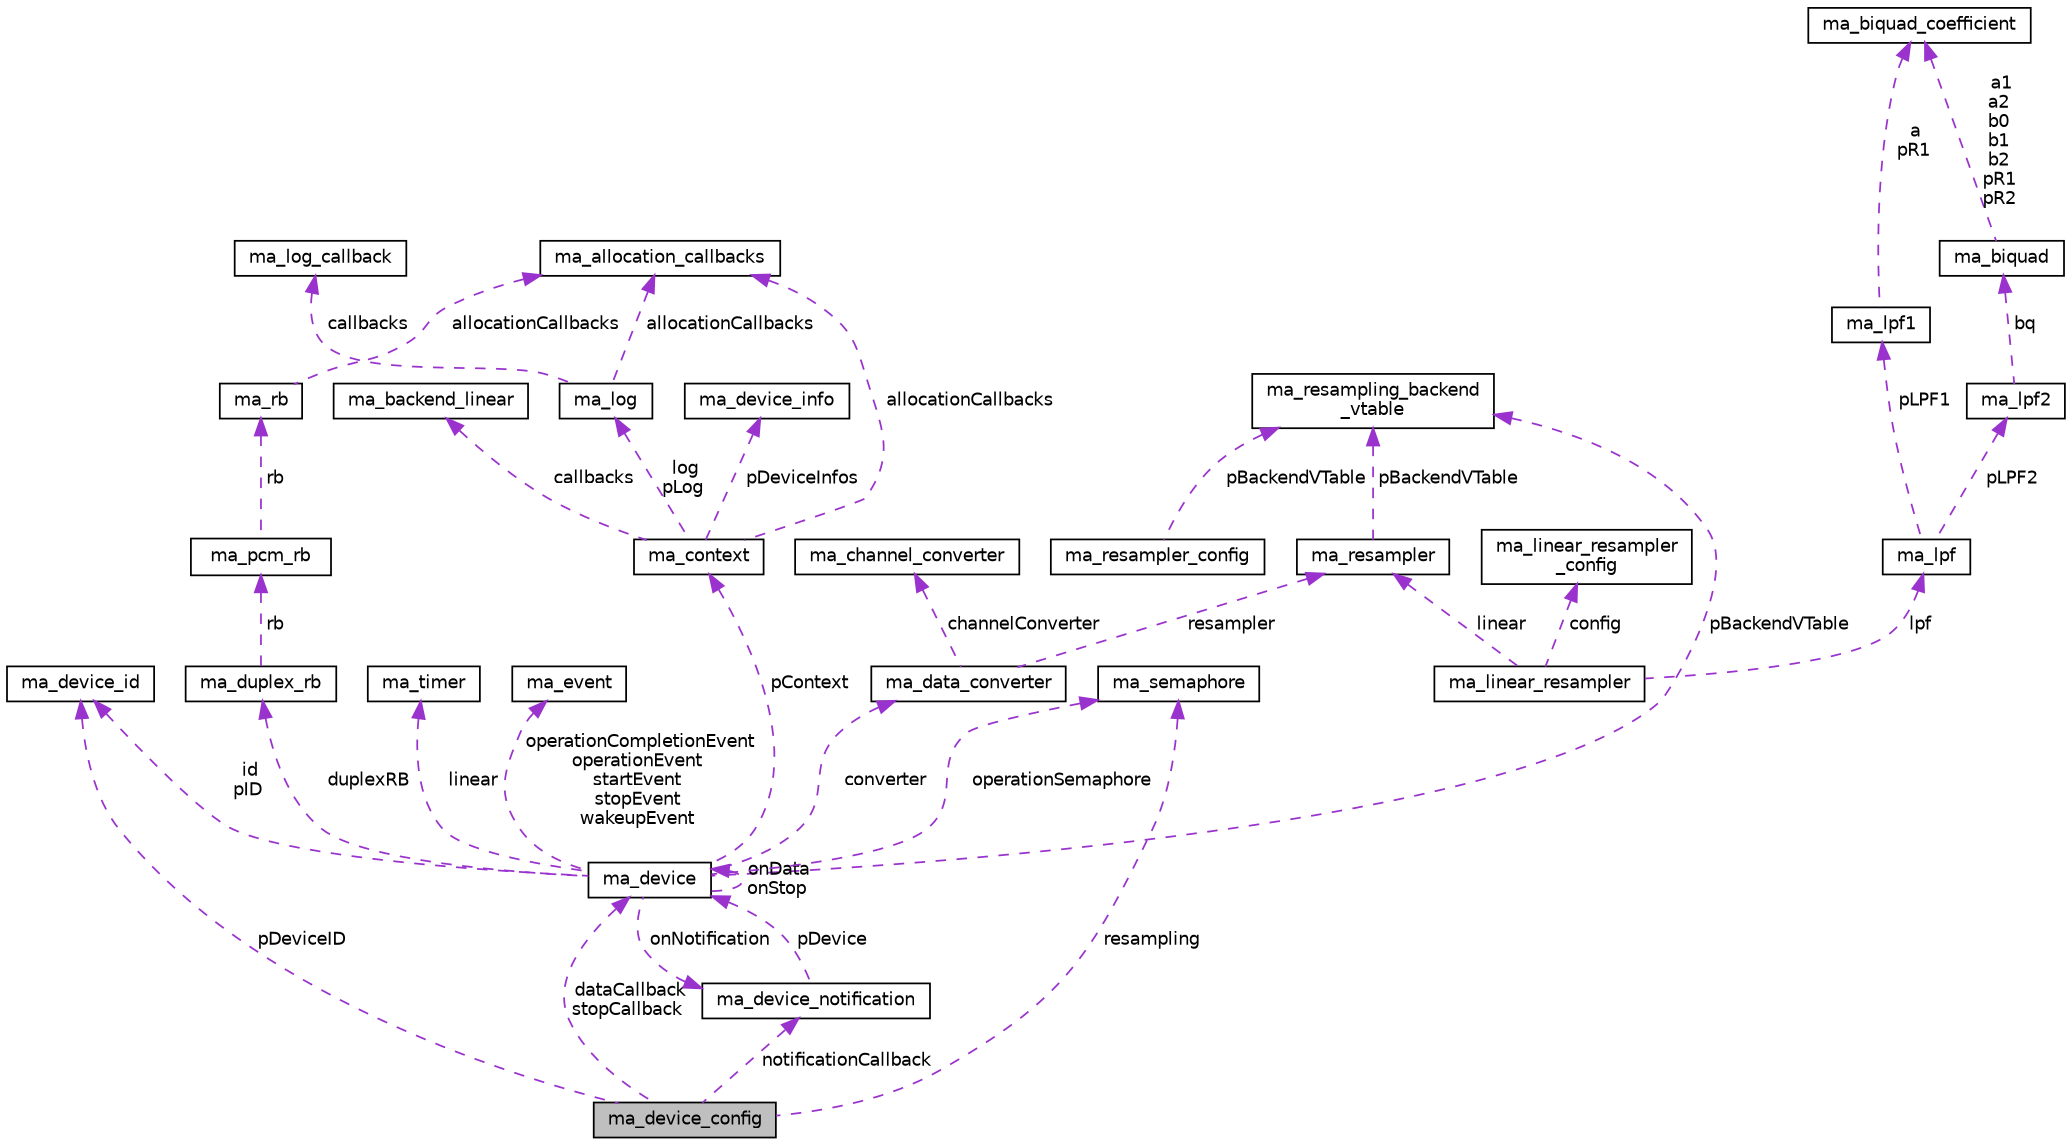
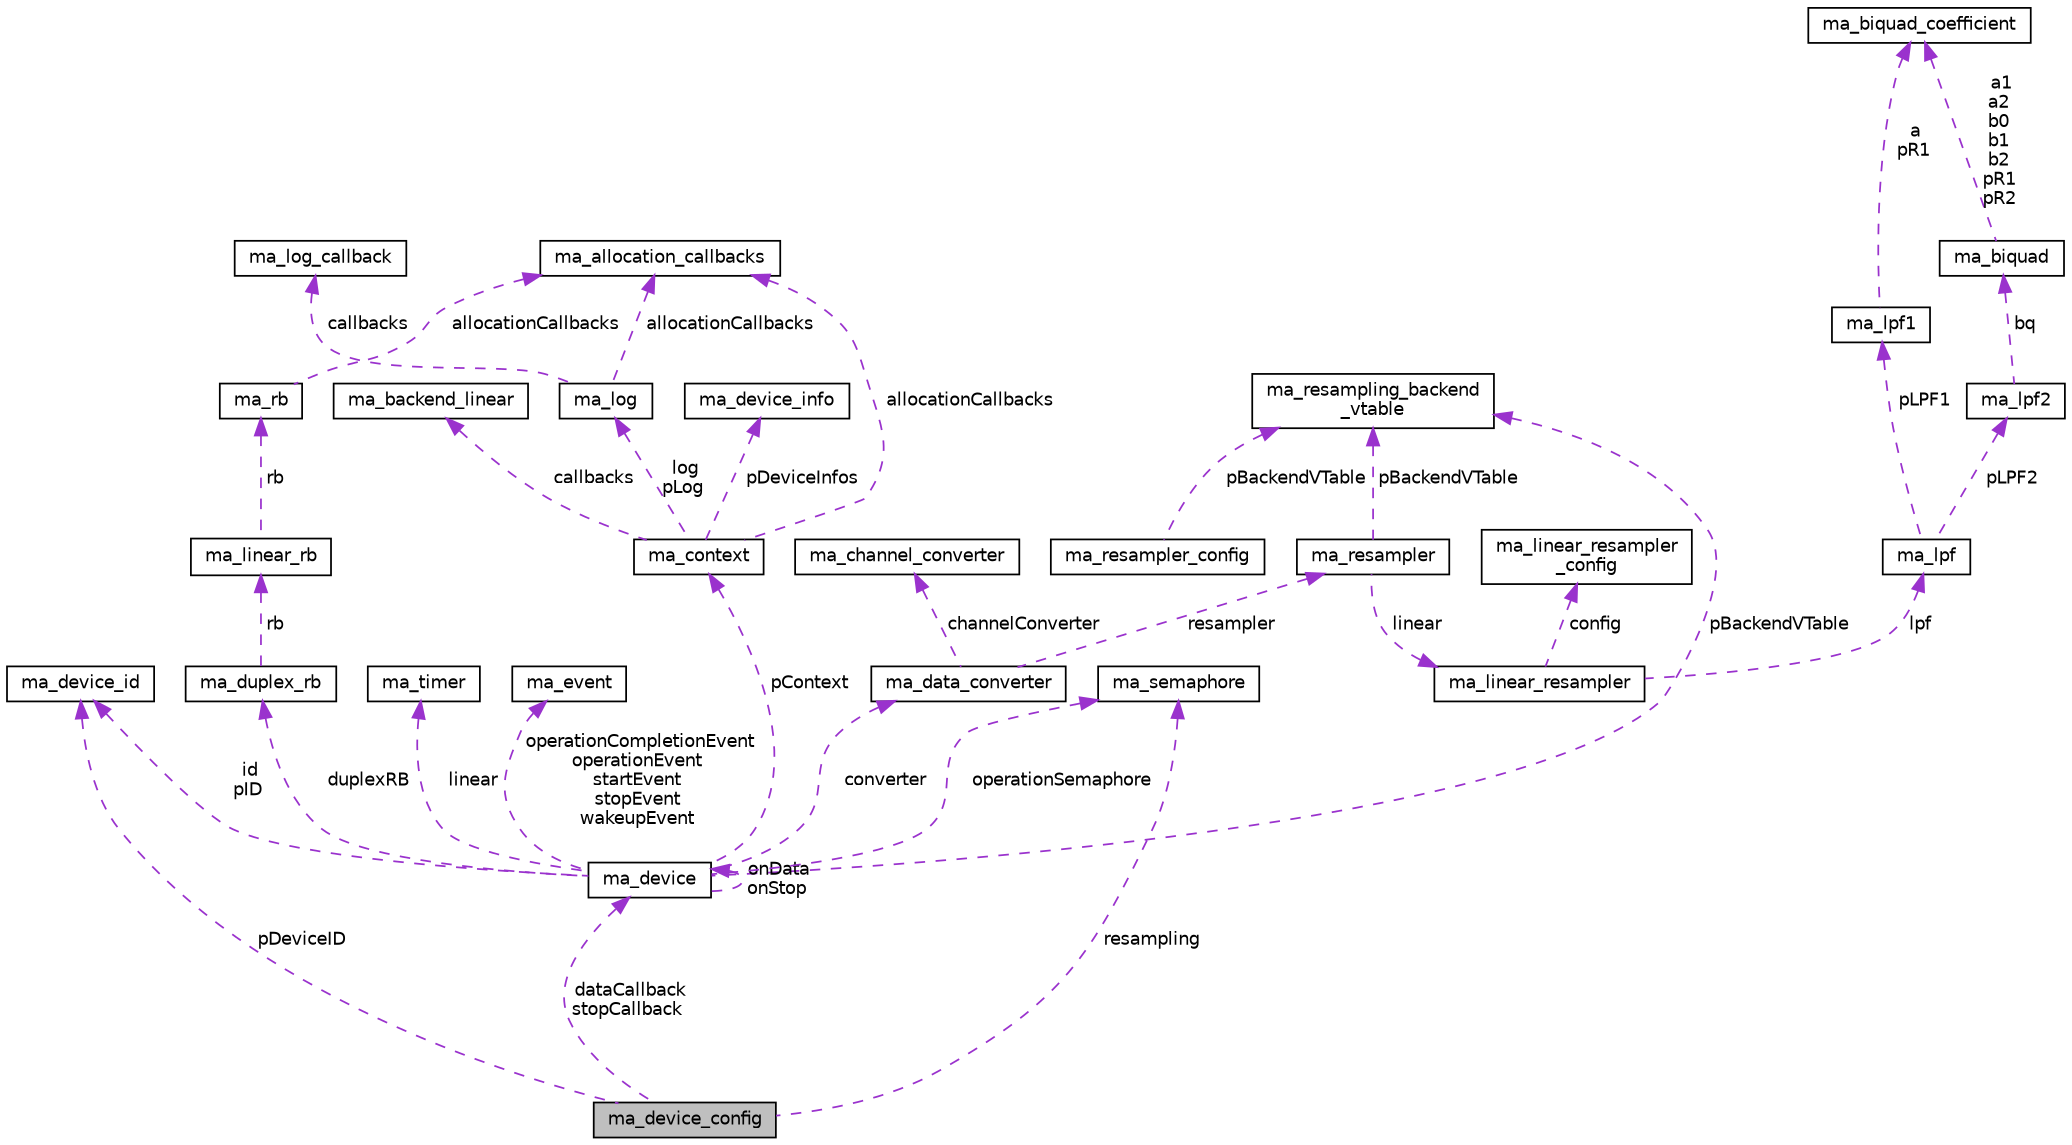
  digraph {
    rankdir=TB
    node [color=black fillcolor=white fontname=Helvetica fontsize=10 shape=record style=filled]
    edge [color=darkorchid3 dir=back fontname=Helvetica fontsize=10 labelfontname=Helvetica labelfontsize=10 style=dashed]
    n1 [fillcolor=grey75 fontcolor=black height=0.2 label=ma_device_config width=0.4]
    n2 [height=0.2 label=ma_resampler_config width=0.4]
    n3 [height=0.2 label="ma_resampling_backend\l_vtable" width=0.4]
    n4 [height=0.2 label=ma_device width=0.4]
    n5 [height=0.2 label=ma_resampler width=0.4]
-   n6 [height=0.2 label=ma_device_notification width=0.4]
    n7 [height=0.2 label=ma_data_converter width=0.4]
    n8 [height=0.2 label=ma_device_id width=0.4]
    n9 [height=0.2 label=ma_device_info width=0.4]
    n10 [height=0.2 label=ma_context width=0.4]
    n11 [height=0.2 label=ma_semaphore width=0.4]
    n12 [height=0.2 label=ma_allocation_callbacks width=0.4]
    n13 [height=0.2 label=ma_log width=0.4]
    n14 [height=0.2 label=ma_rb width=0.4]
-   n15 [height=0.2 label=ma_pcm_rb width=0.4]
+   n15 [height=0.2 label=ma_linear_rb width=0.4]
    n16 [height=0.2 label=ma_log_callback width=0.4]
    n17 [height=0.2 label=ma_backend_linear width=0.4]
    n18 [height=0.2 label=ma_timer width=0.4]
    n19 [height=0.2 label=ma_linear_resampler width=0.4]
    n20 [height=0.2 label=ma_lpf width=0.4]
    n21 [height=0.2 label=ma_lpf1 width=0.4]
    n22 [height=0.2 label=ma_biquad_coefficient width=0.4]
    n23 [height=0.2 label=ma_biquad width=0.4]
    n24 [height=0.2 label=ma_lpf2 width=0.4]
    n25 [height=0.2 label="ma_linear_resampler\l_config" width=0.4]
    n26 [height=0.2 label=ma_channel_converter width=0.4]
    n27 [height=0.2 label=ma_event width=0.4]
    n28 [height=0.2 label=ma_duplex_rb width=0.4]
    n3 -> n2 [label=" pBackendVTable"]
    n3 -> n4 [label=" pBackendVTable"]
    n3 -> n5 [label=" pBackendVTable"]
    n4 -> n1 [label=" dataCallback\nstopCallback"]
    n4 -> n4 [label=" onData\nonStop"]
-   n4 -> n6 [label=" pDevice"]
    n5 -> n7 [label=" resampler"]
-   n6 -> n1 [label=" notificationCallback"]
-   n6 -> n4 [label=" onNotification"]
    n7 -> n4 [label=" converter"]
    n8 -> n1 [label=" pDeviceID"]
    n8 -> n4 [label=" id\npID"]
    n9 -> n10 [label=" pDeviceInfos"]
    n10 -> n4 [label=" pContext"]
    n11 -> n1 [label=" resampling"]
    n11 -> n4 [label=" operationSemaphore"]
    n12 -> n10 [label=" allocationCallbacks"]
    n12 -> n13 [label=" allocationCallbacks"]
    n12 -> n14 [label=" allocationCallbacks"]
    n13 -> n10 [label=" log\npLog"]
    n14 -> n15 [label=" rb"]
    n15 -> n28 [label=" rb"]
    n16 -> n13 [label=" callbacks"]
    n17 -> n10 [label=" callbacks"]
    n18 -> n4 [label=" linear"]
-   n5 -> n19 [label=" linear"]
+   n19 -> n5 [label=" linear"]
    n20 -> n19 [label=" lpf"]
    n21 -> n20 [label=" pLPF1"]
    n22 -> n21 [label=" a\npR1"]
    n22 -> n23 [label=" a1\na2\nb0\nb1\nb2\npR1\npR2"]
    n23 -> n24 [label=" bq"]
    n24 -> n20 [label=" pLPF2"]
    n25 -> n19 [label=" config"]
    n26 -> n7 [label=" channelConverter"]
    n27 -> n4 [label=" operationCompletionEvent\noperationEvent\nstartEvent\nstopEvent\nwakeupEvent"]
    n28 -> n4 [label=" duplexRB"]
  }
